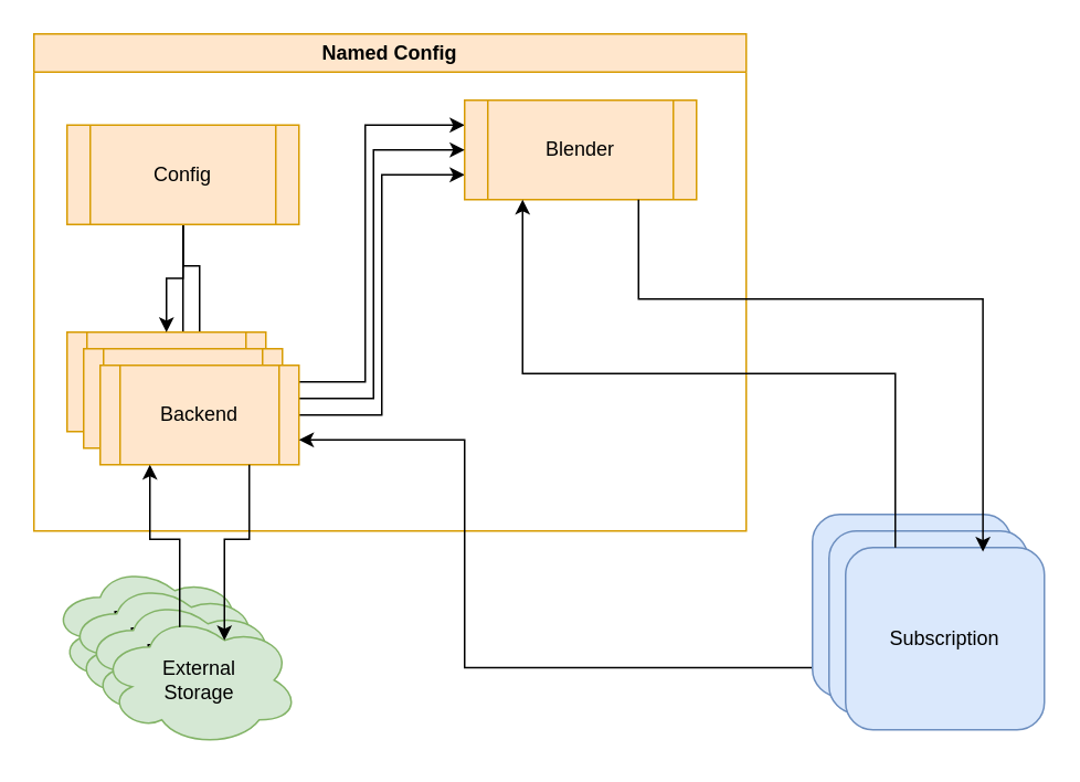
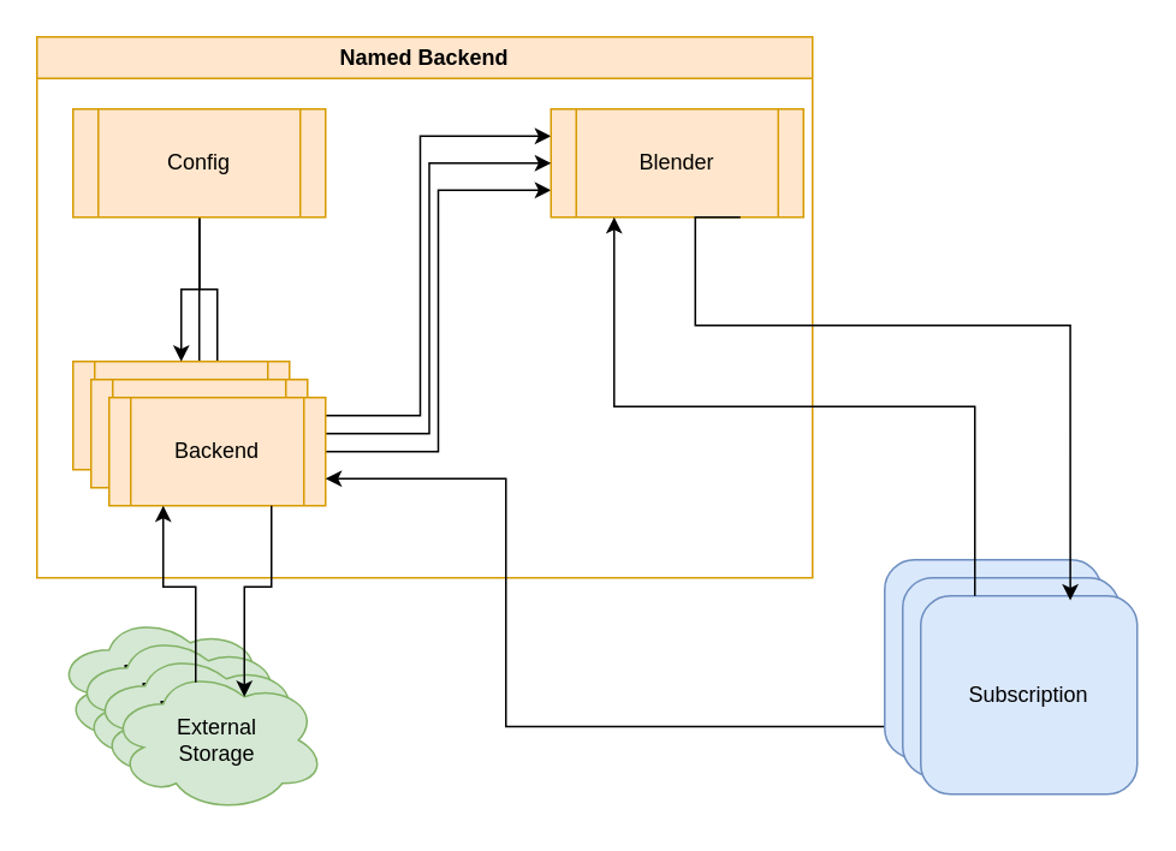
  <mxCell id="0" />
  <mxCell id="1" parent="0" />
  <mxCell id="2" style="edgeStyle=orthogonalEdgeStyle;rounded=0;orthogonalLoop=1;jettySize=auto;html=1;exitX=1;exitY=0.5;exitDx=0;exitDy=0;entryX=0;entryY=0.75;entryDx=0;entryDy=0;" edge="1" parent="1" source="13" target="10"><mxGeometry relative="1" as="geometry" /></mxCell>
  <mxCell id="3" value="" style="edgeStyle=orthogonalEdgeStyle;rounded=0;orthogonalLoop=1;jettySize=auto;html=1;entryX=0.5;entryY=0;entryDx=0;entryDy=0;" edge="1" parent="1" source="8" target="12"><mxGeometry relative="1" as="geometry" /></mxCell>
  <mxCell id="4" style="edgeStyle=orthogonalEdgeStyle;rounded=0;orthogonalLoop=1;jettySize=auto;html=1;exitX=0.5;exitY=1;exitDx=0;exitDy=0;entryX=0.5;entryY=0;entryDx=0;entryDy=0;" edge="1" parent="1" source="8" target="13"><mxGeometry relative="1" as="geometry"><Array as="points"><mxPoint x="110" y="160" /><mxPoint x="120" y="160" /></Array></mxGeometry></mxCell>
- <mxCell id="5" value="Named Config" style="swimlane;whiteSpace=wrap;html=1;fillColor=#ffe6cc;strokeColor=#d79b00;" vertex="1" parent="1"><mxGeometry x="20" y="20" width="430" height="300" as="geometry" /></mxCell>
+ <mxCell id="5" value="Named Backend" style="swimlane;whiteSpace=wrap;html=1;fillColor=#ffe6cc;strokeColor=#d79b00;" vertex="1" parent="1"><mxGeometry x="20" y="20" width="430" height="300" as="geometry" /></mxCell>
  <mxCell id="6" value="Backend" style="shape=process;whiteSpace=wrap;html=1;backgroundOutline=1;fillColor=#ffe6cc;strokeColor=#d79b00;" vertex="1" parent="5"><mxGeometry x="20" y="180" width="120" height="60" as="geometry" /></mxCell>
  <mxCell id="7" style="edgeStyle=orthogonalEdgeStyle;rounded=0;orthogonalLoop=1;jettySize=auto;html=1;exitX=0.5;exitY=1;exitDx=0;exitDy=0;entryX=0.5;entryY=0;entryDx=0;entryDy=0;" edge="1" parent="5" source="8" target="6"><mxGeometry relative="1" as="geometry" /></mxCell>
- <mxCell id="8" value="Config" style="shape=process;whiteSpace=wrap;html=1;backgroundOutline=1;fillColor=#ffe6cc;strokeColor=#d79b00;" vertex="1" parent="5"><mxGeometry x="20" y="55" width="140" height="60" as="geometry" /></mxCell>
+ <mxCell id="8" value="Config" style="shape=process;whiteSpace=wrap;html=1;backgroundOutline=1;fillColor=#ffe6cc;strokeColor=#d79b00;" vertex="1" parent="5"><mxGeometry x="20" y="40" width="140" height="60" as="geometry" /></mxCell>
  <mxCell id="9" style="edgeStyle=orthogonalEdgeStyle;rounded=0;orthogonalLoop=1;jettySize=auto;html=1;exitX=1;exitY=0.5;exitDx=0;exitDy=0;entryX=0;entryY=0.25;entryDx=0;entryDy=0;" edge="1" parent="5" source="6" target="10"><mxGeometry relative="1" as="geometry" /></mxCell>
- <mxCell id="10" value="Blender" style="shape=process;whiteSpace=wrap;html=1;backgroundOutline=1;fillColor=#ffe6cc;strokeColor=#d79b00;" vertex="1" parent="5"><mxGeometry x="260" y="40" width="140" height="60" as="geometry" /></mxCell>
+ <mxCell id="10" value="Blender" style="shape=process;whiteSpace=wrap;html=1;backgroundOutline=1;fillColor=#ffe6cc;strokeColor=#d79b00;" vertex="1" parent="5"><mxGeometry x="285" y="40" width="140" height="60" as="geometry" /></mxCell>
  <mxCell id="11" style="edgeStyle=orthogonalEdgeStyle;rounded=0;orthogonalLoop=1;jettySize=auto;html=1;exitX=1;exitY=0.5;exitDx=0;exitDy=0;entryX=0;entryY=0.5;entryDx=0;entryDy=0;" edge="1" parent="1" source="12" target="10"><mxGeometry relative="1" as="geometry" /></mxCell>
  <mxCell id="12" value="Backend" style="shape=process;whiteSpace=wrap;html=1;backgroundOutline=1;fillColor=#ffe6cc;strokeColor=#d79b00;" vertex="1" parent="1"><mxGeometry x="50" y="210" width="120" height="60" as="geometry" /></mxCell>
  <mxCell id="13" value="Backend" style="shape=process;whiteSpace=wrap;html=1;backgroundOutline=1;fillColor=#ffe6cc;strokeColor=#d79b00;" vertex="1" parent="1"><mxGeometry x="60" y="220" width="120" height="60" as="geometry" /></mxCell>
  <mxCell id="14" style="edgeStyle=orthogonalEdgeStyle;rounded=0;orthogonalLoop=1;jettySize=auto;html=1;exitX=0;exitY=0.75;exitDx=0;exitDy=0;entryX=1;entryY=0.75;entryDx=0;entryDy=0;" edge="1" parent="1" source="17" target="13"><mxGeometry relative="1" as="geometry"><Array as="points"><mxPoint x="280" y="265" /></Array></mxGeometry></mxCell>
  <mxCell id="15" value="External&lt;div&gt;Storage&lt;/div&gt;" style="ellipse;shape=cloud;whiteSpace=wrap;html=1;fillColor=#d5e8d4;strokeColor=#82b366;" vertex="1" parent="1"><mxGeometry x="30" y="340" width="120" height="80" as="geometry" /></mxCell>
  <mxCell id="16" value="Subscription" style="rounded=1;whiteSpace=wrap;html=1;fillColor=#dae8fc;strokeColor=#6c8ebf;" vertex="1" parent="1"><mxGeometry x="490" y="310" width="120" height="110" as="geometry" /></mxCell>
  <mxCell id="17" value="Subscription" style="rounded=1;whiteSpace=wrap;html=1;fillColor=#dae8fc;strokeColor=#6c8ebf;" vertex="1" parent="1"><mxGeometry x="500" y="320" width="120" height="110" as="geometry" /></mxCell>
  <mxCell id="18" value="Subscription" style="rounded=1;whiteSpace=wrap;html=1;fillColor=#dae8fc;strokeColor=#6c8ebf;" vertex="1" parent="1"><mxGeometry x="510" y="330" width="120" height="110" as="geometry" /></mxCell>
  <mxCell id="19" style="edgeStyle=orthogonalEdgeStyle;rounded=0;orthogonalLoop=1;jettySize=auto;html=1;exitX=0.25;exitY=0;exitDx=0;exitDy=0;entryX=0.25;entryY=1;entryDx=0;entryDy=0;" edge="1" parent="1" source="18" target="10"><mxGeometry relative="1" as="geometry" /></mxCell>
  <mxCell id="20" value="External&lt;div&gt;Storage&lt;/div&gt;" style="ellipse;shape=cloud;whiteSpace=wrap;html=1;fillColor=#d5e8d4;strokeColor=#82b366;" vertex="1" parent="1"><mxGeometry x="40" y="350" width="120" height="80" as="geometry" /></mxCell>
  <mxCell id="21" value="External&lt;div&gt;Storage&lt;/div&gt;" style="ellipse;shape=cloud;whiteSpace=wrap;html=1;fillColor=#d5e8d4;strokeColor=#82b366;" vertex="1" parent="1"><mxGeometry x="50" y="360" width="120" height="80" as="geometry" /></mxCell>
  <mxCell id="22" value="External&lt;div&gt;Storage&lt;/div&gt;" style="ellipse;shape=cloud;whiteSpace=wrap;html=1;fillColor=#d5e8d4;strokeColor=#82b366;" vertex="1" parent="1"><mxGeometry x="60" y="370" width="120" height="80" as="geometry" /></mxCell>
  <mxCell id="23" value="" style="edgeStyle=orthogonalEdgeStyle;rounded=0;orthogonalLoop=1;jettySize=auto;html=1;entryX=0.625;entryY=0.2;entryDx=0;entryDy=0;entryPerimeter=0;exitX=0.75;exitY=1;exitDx=0;exitDy=0;" edge="1" parent="1" source="13" target="22"><mxGeometry relative="1" as="geometry" /></mxCell>
  <mxCell id="24" style="edgeStyle=orthogonalEdgeStyle;rounded=0;orthogonalLoop=1;jettySize=auto;html=1;exitX=0.4;exitY=0.1;exitDx=0;exitDy=0;exitPerimeter=0;entryX=0.25;entryY=1;entryDx=0;entryDy=0;" edge="1" parent="1" source="22" target="13"><mxGeometry relative="1" as="geometry" /></mxCell>
  <mxCell id="25" style="edgeStyle=orthogonalEdgeStyle;rounded=0;orthogonalLoop=1;jettySize=auto;html=1;exitX=0.75;exitY=1;exitDx=0;exitDy=0;entryX=0.691;entryY=0.023;entryDx=0;entryDy=0;entryPerimeter=0;" edge="1" parent="1" source="10" target="18"><mxGeometry relative="1" as="geometry"><Array as="points"><mxPoint x="385" y="180" /><mxPoint x="593" y="180" /></Array></mxGeometry></mxCell>
